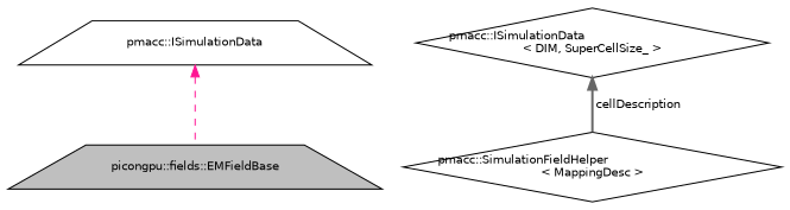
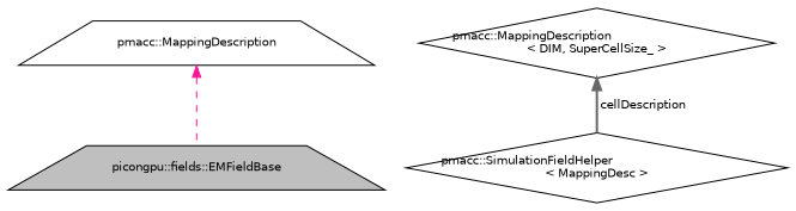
  digraph {
    fontname="DejaVu Sans"
    node [color=black fillcolor=white fontname="DejaVu Sans" fontsize=10 shape=trapezium style=filled]
    edge [dir=back fontname="DejaVu Sans" fontsize=10 labelfontname=Helvetica labelfontsize=10]
    n1 [fillcolor=grey75 fontcolor=black height=0.2 label="picongpu::fields::EMFieldBase" width=0.4]
    n2 [height=0.2 label="pmacc::SimulationFieldHelper\l\< MappingDesc \>" shape=diamond width=0.4]
-   n3 [height=0.2 label="pmacc::ISimulationData\l\< DIM, SuperCellSize_ \>" shape=diamond width=0.4]
-   n4 [height=0.2 label="pmacc::ISimulationData" width=0.4]
+   n3 [height=0.2 label="pmacc::MappingDescription\l\< DIM, SuperCellSize_ \>" shape=diamond width=0.4]
+   n4 [height=0.2 label="pmacc::MappingDescription" width=0.4]
    n3 -> n2 [color=gray40 label=" cellDescription" style=bold]
    n4 -> n1 [color=deeppink style=dashed]
  }
